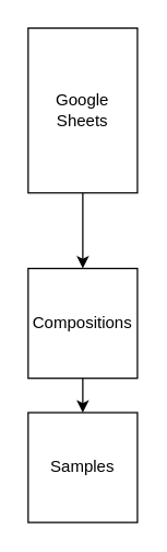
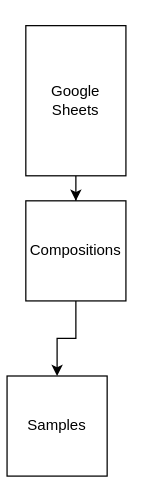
  <mxCell id="0" />
  <mxCell id="1" parent="0" />
  <mxCell id="2" style="edgeStyle=orthogonalEdgeStyle;rounded=0;orthogonalLoop=1;jettySize=auto;html=1;exitX=0.5;exitY=1;exitDx=0;exitDy=0;entryX=0.5;entryY=0;entryDx=0;entryDy=0;" edge="1" parent="1" source="3" target="4"><mxGeometry relative="1" as="geometry" /></mxCell>
- <mxCell id="3" value="Compositions" style="whiteSpace=wrap;html=1;aspect=fixed;" vertex="1" parent="1"><mxGeometry x="20" y="195" width="80" height="80" as="geometry" /></mxCell>
- <mxCell id="4" value="Samples&lt;br&gt;" style="whiteSpace=wrap;html=1;aspect=fixed;" vertex="1" parent="1"><mxGeometry x="20" y="300" width="80" height="80" as="geometry" /></mxCell>
+ <mxCell id="3" value="Compositions" style="whiteSpace=wrap;html=1;aspect=fixed;" vertex="1" parent="1"><mxGeometry x="20" y="160" width="80" height="80" as="geometry" /></mxCell>
+ <mxCell id="4" value="Samples&lt;br&gt;" style="whiteSpace=wrap;html=1;aspect=fixed;" vertex="1" parent="1"><mxGeometry x="5" y="300" width="80" height="80" as="geometry" /></mxCell>
  <mxCell id="5" style="edgeStyle=orthogonalEdgeStyle;rounded=0;orthogonalLoop=1;jettySize=auto;html=1;exitX=0.5;exitY=1;exitDx=0;exitDy=0;" edge="1" parent="1" source="6" target="3"><mxGeometry relative="1" as="geometry" /></mxCell>
  <mxCell id="6" value="Google Sheets" style="whiteSpace=wrap;html=1;aspect=fixed;" vertex="1" parent="1"><mxGeometry x="20" y="20" width="80" height="120" as="geometry" /></mxCell>
